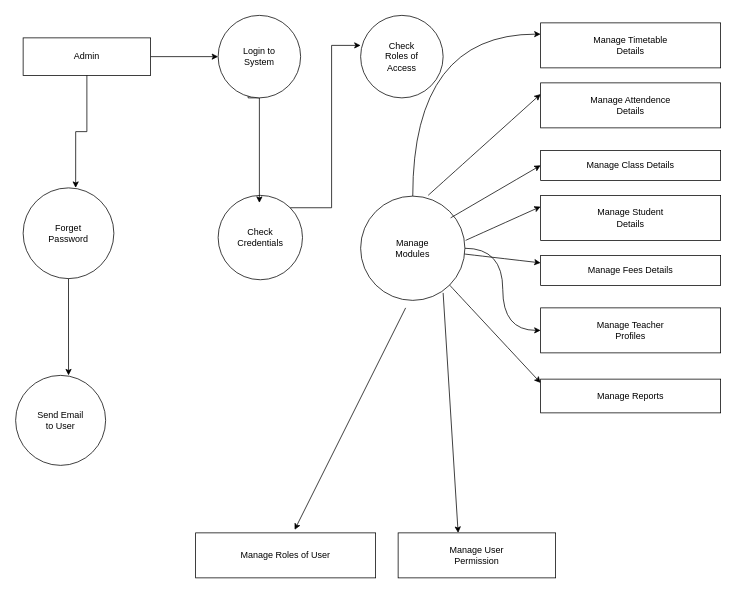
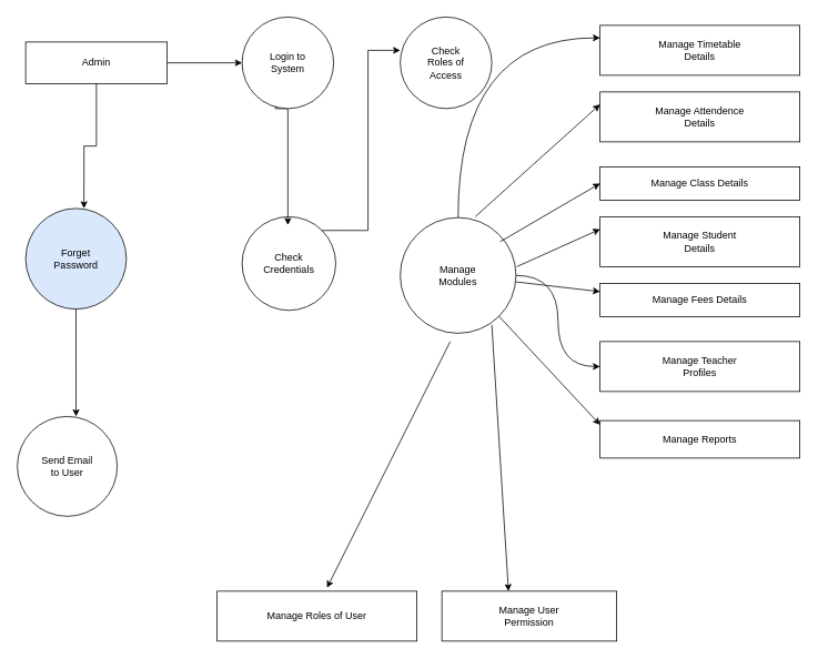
  <mxCell id="0" />
  <mxCell id="1" parent="0" />
  <mxCell id="2" value="Manage Class Details" style="rounded=0;whiteSpace=wrap;html=1;" vertex="1" parent="1"><mxGeometry x="720" y="200" width="240" height="40" as="geometry" /></mxCell>
  <mxCell id="3" style="edgeStyle=orthogonalEdgeStyle;rounded=0;orthogonalLoop=1;jettySize=auto;html=1;exitX=0.5;exitY=1;exitDx=0;exitDy=0;" edge="1" parent="1" source="5"><mxGeometry relative="1" as="geometry"><mxPoint x="330" y="110" as="targetPoint" /></mxGeometry></mxCell>
  <mxCell id="4" value="Text" style="edgeLabel;html=1;align=center;verticalAlign=middle;resizable=0;points=[];" vertex="1" connectable="0" parent="3"><mxGeometry x="0.4" y="-2" relative="1" as="geometry"><mxPoint as="offset" /></mxGeometry></mxCell>
  <mxCell id="5" value="Login to&lt;div&gt;System&lt;/div&gt;" style="ellipse;whiteSpace=wrap;html=1;aspect=fixed;" vertex="1" parent="1"><mxGeometry x="290" y="20" width="110" height="110" as="geometry" /></mxCell>
  <mxCell id="6" value="Check&lt;div&gt;Roles of&lt;/div&gt;&lt;div&gt;Access&lt;/div&gt;" style="ellipse;whiteSpace=wrap;html=1;aspect=fixed;" vertex="1" parent="1"><mxGeometry x="480" y="20" width="110" height="110" as="geometry" /></mxCell>
  <mxCell id="7" value="Manage Timetable&lt;div&gt;Details&lt;/div&gt;" style="rounded=0;whiteSpace=wrap;html=1;" vertex="1" parent="1"><mxGeometry x="720" y="30" width="240" height="60" as="geometry" /></mxCell>
  <mxCell id="8" value="Manage Attendence&lt;div&gt;Details&lt;/div&gt;" style="rounded=0;whiteSpace=wrap;html=1;" vertex="1" parent="1"><mxGeometry x="720" y="110" width="240" height="60" as="geometry" /></mxCell>
  <mxCell id="9" value="Manage Fees Details" style="rounded=0;whiteSpace=wrap;html=1;direction=west;" vertex="1" parent="1"><mxGeometry x="720" y="340" width="240" height="40" as="geometry" /></mxCell>
  <mxCell id="10" value="Manage Student&lt;div&gt;Details&lt;/div&gt;" style="rounded=0;whiteSpace=wrap;html=1;" vertex="1" parent="1"><mxGeometry x="720" y="260" width="240" height="60" as="geometry" /></mxCell>
  <mxCell id="11" style="edgeStyle=orthogonalEdgeStyle;rounded=0;orthogonalLoop=1;jettySize=auto;html=1;entryX=0;entryY=0.5;entryDx=0;entryDy=0;" edge="1" parent="1" source="12" target="5"><mxGeometry relative="1" as="geometry" /></mxCell>
  <mxCell id="12" value="Admin" style="rounded=0;whiteSpace=wrap;html=1;" vertex="1" parent="1"><mxGeometry x="30" y="50" width="170" height="50" as="geometry" /></mxCell>
  <mxCell id="13" value="Manage Teacher&lt;div&gt;Profiles&lt;/div&gt;" style="rounded=0;whiteSpace=wrap;html=1;" vertex="1" parent="1"><mxGeometry x="720" y="410" width="240" height="60" as="geometry" /></mxCell>
  <mxCell id="14" value="Manage Reports" style="rounded=0;whiteSpace=wrap;html=1;" vertex="1" parent="1"><mxGeometry x="720" y="505" width="240" height="45" as="geometry" /></mxCell>
  <mxCell id="15" value="Check&lt;div&gt;Credentials&lt;/div&gt;" style="ellipse;whiteSpace=wrap;html=1;aspect=fixed;" vertex="1" parent="1"><mxGeometry x="290" y="260" width="112.5" height="112.5" as="geometry" /></mxCell>
  <mxCell id="16" style="edgeStyle=orthogonalEdgeStyle;curved=1;rounded=0;orthogonalLoop=1;jettySize=auto;html=1;exitX=0.5;exitY=0;exitDx=0;exitDy=0;entryX=0;entryY=0.25;entryDx=0;entryDy=0;" edge="1" parent="1" source="18" target="7"><mxGeometry relative="1" as="geometry" /></mxCell>
  <mxCell id="17" style="edgeStyle=orthogonalEdgeStyle;curved=1;rounded=0;orthogonalLoop=1;jettySize=auto;html=1;entryX=0;entryY=0.5;entryDx=0;entryDy=0;" edge="1" parent="1" source="18" target="13"><mxGeometry relative="1" as="geometry"><mxPoint x="710" y="440" as="targetPoint" /></mxGeometry></mxCell>
  <mxCell id="18" value="Manage&lt;div&gt;Modules&lt;/div&gt;" style="ellipse;whiteSpace=wrap;html=1;aspect=fixed;" vertex="1" parent="1"><mxGeometry x="480" y="261" width="139" height="139" as="geometry" /></mxCell>
- <mxCell id="19" value="Forget&lt;div&gt;Password&lt;/div&gt;" style="ellipse;whiteSpace=wrap;html=1;aspect=fixed;" vertex="1" parent="1"><mxGeometry x="30" y="250" width="121" height="121" as="geometry" /></mxCell>
+ <mxCell id="19" value="Forget&lt;div&gt;Password&lt;/div&gt;" style="ellipse;whiteSpace=wrap;html=1;aspect=fixed;fillColor=#dae8fc;" vertex="1" parent="1"><mxGeometry x="30" y="250" width="121" height="121" as="geometry" /></mxCell>
  <mxCell id="20" value="Send Email&lt;div&gt;to User&lt;/div&gt;" style="ellipse;whiteSpace=wrap;html=1;aspect=fixed;" vertex="1" parent="1"><mxGeometry x="20" y="500" width="120" height="120" as="geometry" /></mxCell>
  <mxCell id="21" value="Manage Roles of User" style="rounded=0;whiteSpace=wrap;html=1;" vertex="1" parent="1"><mxGeometry x="260" y="710" width="240" height="60" as="geometry" /></mxCell>
  <mxCell id="22" value="Manage User&lt;div&gt;Permission&lt;/div&gt;" style="rounded=0;whiteSpace=wrap;html=1;" vertex="1" parent="1"><mxGeometry x="530" y="710" width="210" height="60" as="geometry" /></mxCell>
  <mxCell id="23" style="edgeStyle=orthogonalEdgeStyle;rounded=0;orthogonalLoop=1;jettySize=auto;html=1;entryX=0.489;entryY=0.089;entryDx=0;entryDy=0;entryPerimeter=0;" edge="1" parent="1" source="5" target="15"><mxGeometry relative="1" as="geometry" /></mxCell>
  <mxCell id="24" style="edgeStyle=orthogonalEdgeStyle;rounded=0;orthogonalLoop=1;jettySize=auto;html=1;exitX=1;exitY=0;exitDx=0;exitDy=0;entryX=0;entryY=0.364;entryDx=0;entryDy=0;entryPerimeter=0;" edge="1" parent="1" source="15" target="6"><mxGeometry relative="1" as="geometry" /></mxCell>
  <mxCell id="25" style="edgeStyle=orthogonalEdgeStyle;rounded=0;orthogonalLoop=1;jettySize=auto;html=1;entryX=0.579;entryY=0;entryDx=0;entryDy=0;entryPerimeter=0;" edge="1" parent="1" source="12" target="19"><mxGeometry relative="1" as="geometry" /></mxCell>
  <mxCell id="26" style="edgeStyle=orthogonalEdgeStyle;rounded=0;orthogonalLoop=1;jettySize=auto;html=1;entryX=0.588;entryY=0;entryDx=0;entryDy=0;entryPerimeter=0;" edge="1" parent="1" source="19" target="20"><mxGeometry relative="1" as="geometry" /></mxCell>
  <mxCell id="27" value="" style="endArrow=classic;html=1;rounded=0;exitX=0.55;exitY=-0.067;exitDx=0;exitDy=0;exitPerimeter=0;entryX=0.55;entryY=-0.067;entryDx=0;entryDy=0;entryPerimeter=0;" edge="1" parent="1" target="21"><mxGeometry width="50" height="50" relative="1" as="geometry"><mxPoint x="540" y="410" as="sourcePoint" /><mxPoint x="490" y="460" as="targetPoint" /><Array as="points" /></mxGeometry></mxCell>
  <mxCell id="28" value="" style="endArrow=classic;html=1;rounded=0;exitX=0.381;exitY=0;exitDx=0;exitDy=0;exitPerimeter=0;entryX=0.381;entryY=0;entryDx=0;entryDy=0;entryPerimeter=0;" edge="1" parent="1" target="22"><mxGeometry width="50" height="50" relative="1" as="geometry"><mxPoint x="590" y="390" as="sourcePoint" /><mxPoint x="540" y="440" as="targetPoint" /></mxGeometry></mxCell>
  <mxCell id="29" value="" style="endArrow=classic;html=1;rounded=0;curved=1;entryX=0;entryY=0.25;entryDx=0;entryDy=0;" edge="1" parent="1" target="8"><mxGeometry width="50" height="50" relative="1" as="geometry"><mxPoint x="570" y="260" as="sourcePoint" /><mxPoint x="620" y="210" as="targetPoint" /></mxGeometry></mxCell>
  <mxCell id="30" value="" style="endArrow=classic;html=1;rounded=0;curved=1;entryX=0;entryY=0.5;entryDx=0;entryDy=0;" edge="1" parent="1" target="2"><mxGeometry width="50" height="50" relative="1" as="geometry"><mxPoint x="600" y="290" as="sourcePoint" /><mxPoint x="650" y="240" as="targetPoint" /></mxGeometry></mxCell>
  <mxCell id="31" value="" style="endArrow=classic;html=1;rounded=0;curved=1;entryX=0;entryY=0.25;entryDx=0;entryDy=0;" edge="1" parent="1" target="10"><mxGeometry width="50" height="50" relative="1" as="geometry"><mxPoint x="620" y="320" as="sourcePoint" /><mxPoint x="690" y="270" as="targetPoint" /></mxGeometry></mxCell>
  <mxCell id="32" value="" style="endArrow=classic;html=1;rounded=0;curved=1;entryX=1;entryY=0.75;entryDx=0;entryDy=0;" edge="1" parent="1" source="18" target="9"><mxGeometry width="50" height="50" relative="1" as="geometry"><mxPoint x="619" y="380.5" as="sourcePoint" /><mxPoint x="689.711" y="330.5" as="targetPoint" /></mxGeometry></mxCell>
  <mxCell id="33" value="" style="endArrow=classic;html=1;rounded=0;curved=1;exitX=1;exitY=1;exitDx=0;exitDy=0;" edge="1" parent="1" source="18"><mxGeometry width="50" height="50" relative="1" as="geometry"><mxPoint x="670" y="560" as="sourcePoint" /><mxPoint x="720" y="510" as="targetPoint" /></mxGeometry></mxCell>
